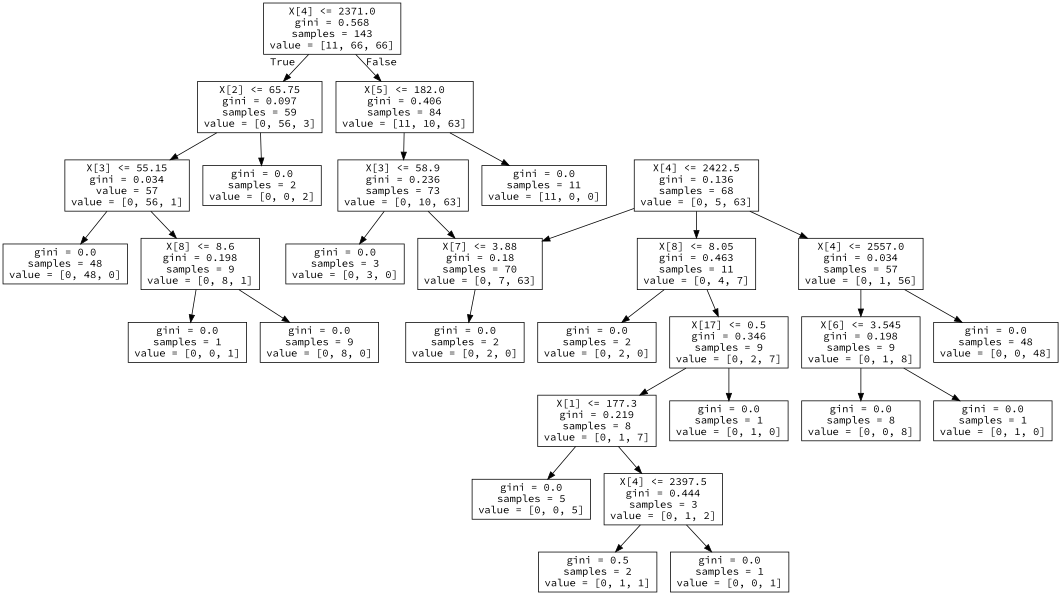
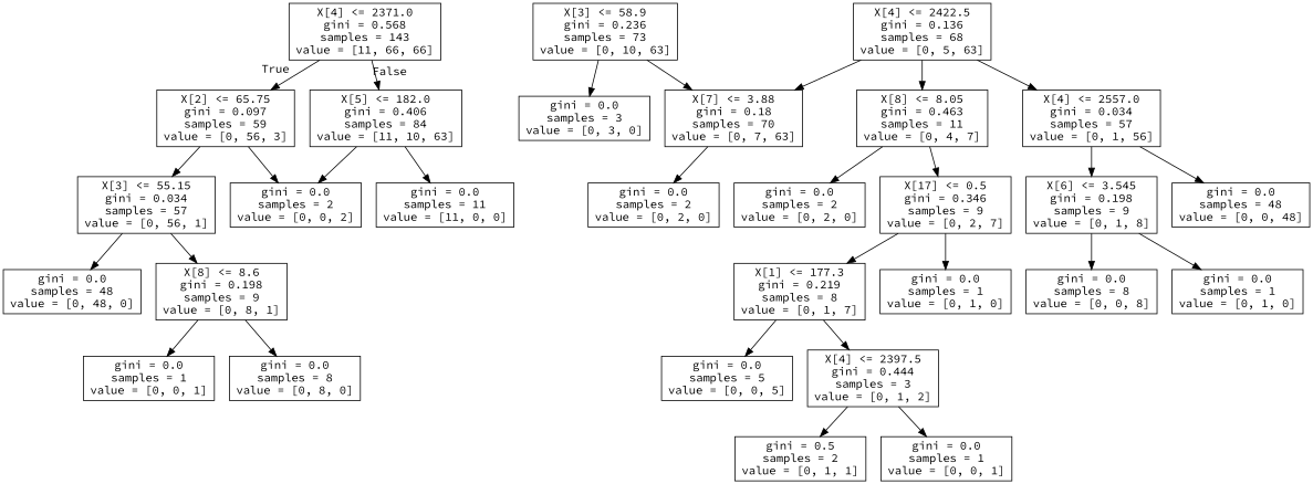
  digraph {
    fontname="Source Code Pro"
    node [fontname="Source Code Pro" shape=box]
    edge [fontname="Source Code Pro"]
    n1 [label="X[4] <= 2371.0\ngini = 0.568\nsamples = 143\nvalue = [11, 66, 66]"]
    n2 [label="X[2] <= 65.75\ngini = 0.097\nsamples = 59\nvalue = [0, 56, 3]"]
    n3 [label="X[5] <= 182.0\ngini = 0.406\nsamples = 84\nvalue = [11, 10, 63]"]
-   n4 [label="X[3] <= 55.15\ngini = 0.034\nvalue = 57\nvalue = [0, 56, 1]"]
+   n4 [label="X[3] <= 55.15\ngini = 0.034\nsamples = 57\nvalue = [0, 56, 1]"]
    n5 [label="gini = 0.0\nsamples = 2\nvalue = [0, 0, 2]"]
    n6 [label="X[3] <= 58.9\ngini = 0.236\nsamples = 73\nvalue = [0, 10, 63]"]
    n7 [label="gini = 0.0\nsamples = 11\nvalue = [11, 0, 0]"]
    n8 [label="gini = 0.0\nsamples = 48\nvalue = [0, 48, 0]"]
    n9 [label="X[8] <= 8.6\ngini = 0.198\nsamples = 9\nvalue = [0, 8, 1]"]
    n10 [label="gini = 0.0\nsamples = 1\nvalue = [0, 0, 1]"]
-   n11 [label="gini = 0.0\nsamples = 9\nvalue = [0, 8, 0]"]
+   n11 [label="gini = 0.0\nsamples = 8\nvalue = [0, 8, 0]"]
    n12 [label="X[7] <= 3.88\ngini = 0.18\nsamples = 70\nvalue = [0, 7, 63]"]
    n13 [label="gini = 0.0\nsamples = 3\nvalue = [0, 3, 0]"]
    n14 [label="gini = 0.0\nsamples = 2\nvalue = [0, 2, 0]"]
    n15 [label="X[4] <= 2422.5\ngini = 0.136\nsamples = 68\nvalue = [0, 5, 63]"]
    n16 [label="X[8] <= 8.05\ngini = 0.463\nsamples = 11\nvalue = [0, 4, 7]"]
    n17 [label="X[4] <= 2557.0\ngini = 0.034\nsamples = 57\nvalue = [0, 1, 56]"]
    n18 [label="gini = 0.0\nsamples = 2\nvalue = [0, 2, 0]"]
    n19 [label="X[17] <= 0.5\ngini = 0.346\nsamples = 9\nvalue = [0, 2, 7]"]
    n20 [label="X[6] <= 3.545\ngini = 0.198\nsamples = 9\nvalue = [0, 1, 8]"]
    n21 [label="gini = 0.0\nsamples = 48\nvalue = [0, 0, 48]"]
    n22 [label="X[1] <= 177.3\ngini = 0.219\nsamples = 8\nvalue = [0, 1, 7]"]
    n23 [label="gini = 0.0\nsamples = 1\nvalue = [0, 1, 0]"]
    n24 [label="gini = 0.0\nsamples = 5\nvalue = [0, 0, 5]"]
    n25 [label="X[4] <= 2397.5\ngini = 0.444\nsamples = 3\nvalue = [0, 1, 2]"]
    n26 [label="gini = 0.5\nsamples = 2\nvalue = [0, 1, 1]"]
    n27 [label="gini = 0.0\nsamples = 1\nvalue = [0, 0, 1]"]
    n28 [label="gini = 0.0\nsamples = 8\nvalue = [0, 0, 8]"]
    n29 [label="gini = 0.0\nsamples = 1\nvalue = [0, 1, 0]"]
    n1 -> n2 [headlabel=True labelangle=45 labeldistance=2.5]
    n1 -> n3 [headlabel=False labelangle=-45 labeldistance=2.5]
    n2 -> n4
    n2 -> n5
-   n3 -> n6
+   n3 -> n5
    n3 -> n7
    n4 -> n8
    n4 -> n9
    n6 -> n12
    n6 -> n13
    n9 -> n10
    n9 -> n11
    n12 -> n14
    n15 -> n12
    n15 -> n16
    n15 -> n17
    n16 -> n18
    n16 -> n19
    n17 -> n20
    n17 -> n21
    n19 -> n22
    n19 -> n23
    n20 -> n28
    n20 -> n29
    n22 -> n24
    n22 -> n25
    n25 -> n26
    n25 -> n27
  }
